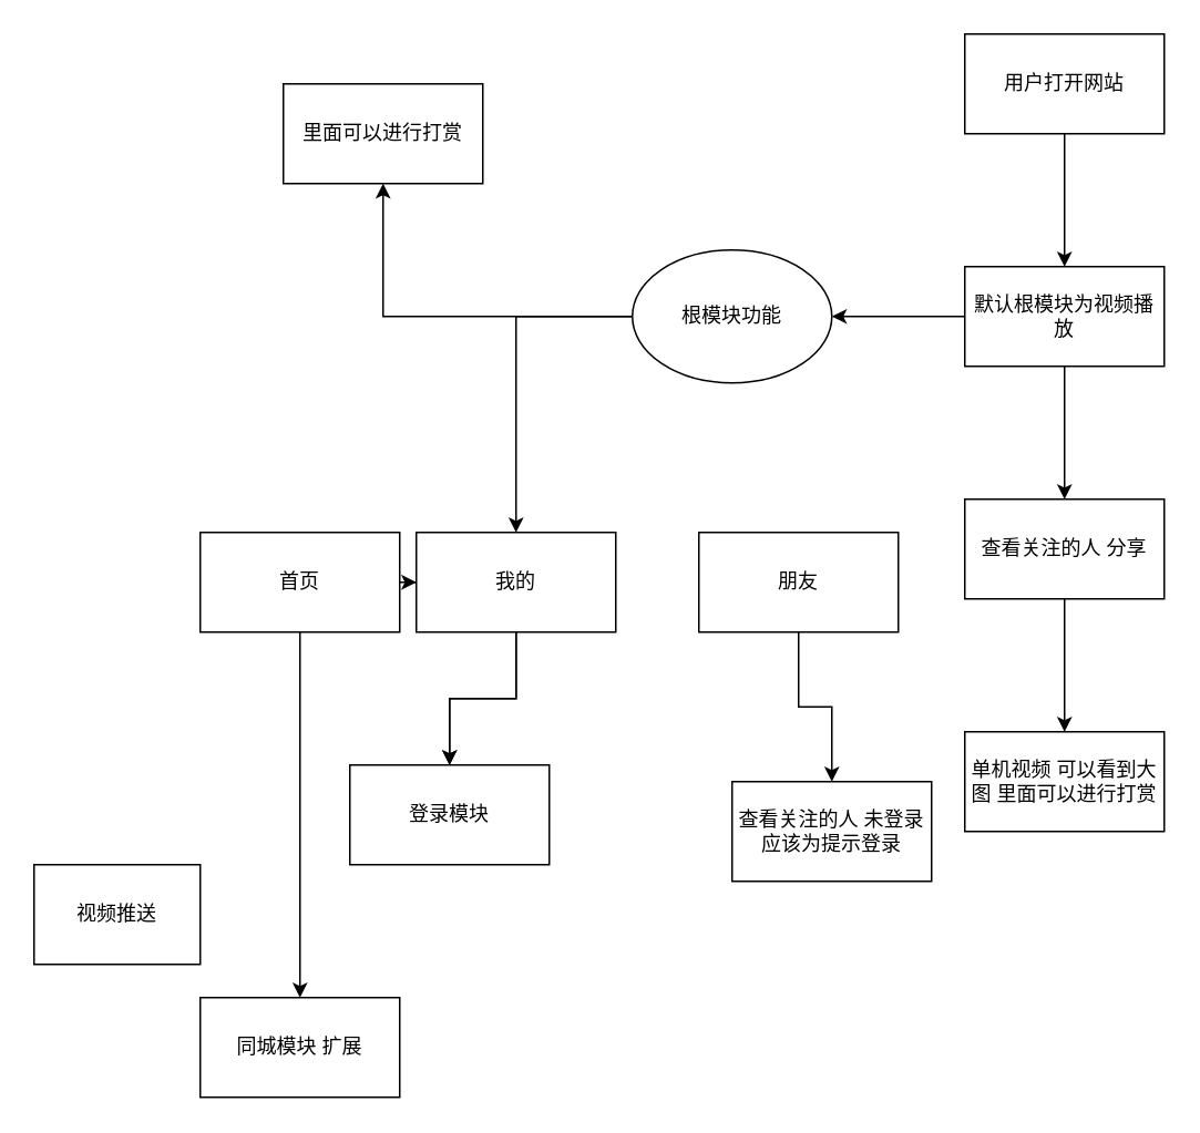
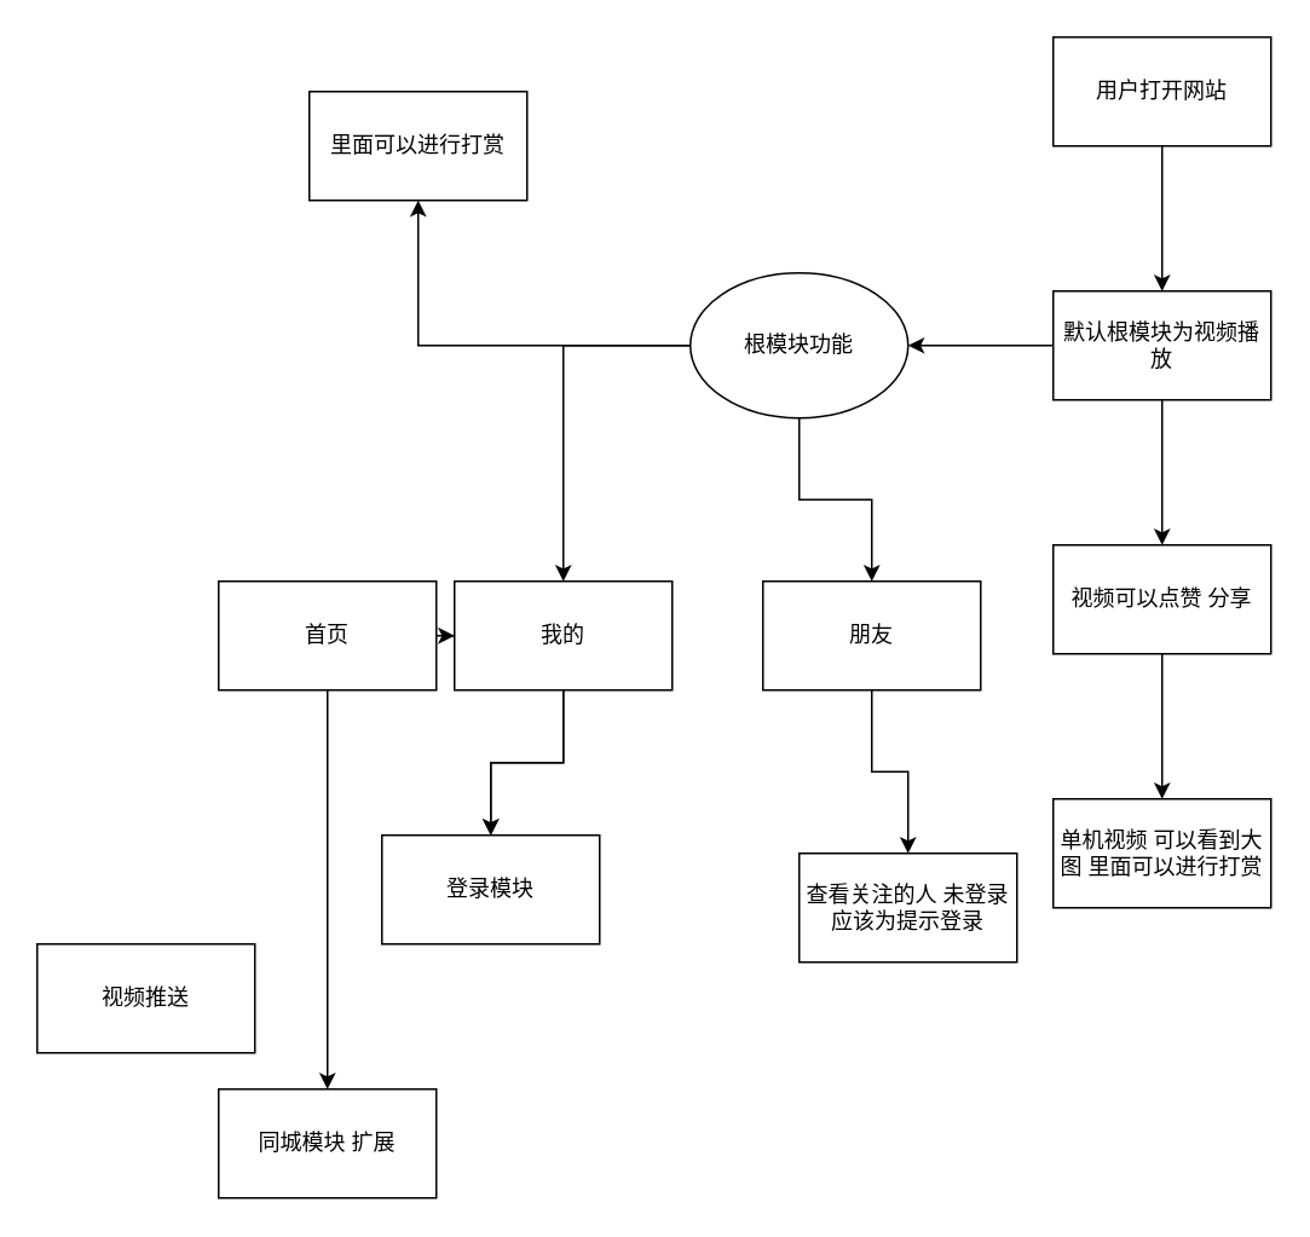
  <mxCell id="0" />
  <mxCell id="1" parent="0" />
  <mxCell id="2" value="" style="edgeStyle=orthogonalEdgeStyle;rounded=0;orthogonalLoop=1;jettySize=auto;html=1;" parent="1" source="3" target="6" edge="1"><mxGeometry relative="1" as="geometry" /></mxCell>
  <mxCell id="3" value="用户打开网站" style="rounded=0;whiteSpace=wrap;html=1;" parent="1" vertex="1"><mxGeometry x="580" y="20" width="120" height="60" as="geometry" /></mxCell>
  <mxCell id="4" value="" style="edgeStyle=orthogonalEdgeStyle;rounded=0;orthogonalLoop=1;jettySize=auto;html=1;" parent="1" source="6" target="10" edge="1"><mxGeometry relative="1" as="geometry" /></mxCell>
  <mxCell id="5" value="" style="edgeStyle=orthogonalEdgeStyle;rounded=0;orthogonalLoop=1;jettySize=auto;html=1;" parent="1" source="6" target="12" edge="1"><mxGeometry relative="1" as="geometry" /></mxCell>
  <mxCell id="6" value="默认根模块为视频播放" style="whiteSpace=wrap;html=1;rounded=0;" parent="1" vertex="1"><mxGeometry x="580" y="160" width="120" height="60" as="geometry" /></mxCell>
  <mxCell id="7" value="" style="edgeStyle=orthogonalEdgeStyle;rounded=0;orthogonalLoop=1;jettySize=auto;html=1;" parent="1" source="10" target="19" edge="1"><mxGeometry relative="1" as="geometry" /></mxCell>
+ <mxCell id="8" value="" style="edgeStyle=orthogonalEdgeStyle;rounded=0;orthogonalLoop=1;jettySize=auto;html=1;" parent="1" source="10" target="21" edge="1"><mxGeometry relative="1" as="geometry" /></mxCell>
  <mxCell id="9" value="" style="edgeStyle=orthogonalEdgeStyle;rounded=0;orthogonalLoop=1;jettySize=auto;html=1;" edge="1" parent="1" source="10" target="26"><mxGeometry relative="1" as="geometry" /></mxCell>
  <mxCell id="10" value="根模块功能" style="ellipse;whiteSpace=wrap;html=1;rounded=0;" parent="1" vertex="1"><mxGeometry x="380" y="150" width="120" height="80" as="geometry" /></mxCell>
  <mxCell id="11" value="" style="edgeStyle=orthogonalEdgeStyle;rounded=0;orthogonalLoop=1;jettySize=auto;html=1;" parent="1" source="12" target="13" edge="1"><mxGeometry relative="1" as="geometry" /></mxCell>
- <mxCell id="12" value="查看关注的人 分享" style="whiteSpace=wrap;html=1;rounded=0;" parent="1" vertex="1"><mxGeometry x="580" y="300" width="120" height="60" as="geometry" /></mxCell>
+ <mxCell id="12" value="视频可以点赞 分享" style="whiteSpace=wrap;html=1;rounded=0;" parent="1" vertex="1"><mxGeometry x="580" y="300" width="120" height="60" as="geometry" /></mxCell>
  <mxCell id="13" value="单机视频 可以看到大图 里面可以进行打赏" style="whiteSpace=wrap;html=1;rounded=0;" parent="1" vertex="1"><mxGeometry x="580" y="440" width="120" height="60" as="geometry" /></mxCell>
  <mxCell id="14" value="" style="edgeStyle=orthogonalEdgeStyle;rounded=0;orthogonalLoop=1;jettySize=auto;html=1;" parent="1" source="16" target="19" edge="1"><mxGeometry relative="1" as="geometry" /></mxCell>
  <mxCell id="15" value="" style="edgeStyle=orthogonalEdgeStyle;rounded=0;orthogonalLoop=1;jettySize=auto;html=1;" parent="1" source="16" target="23" edge="1"><mxGeometry relative="1" as="geometry" /></mxCell>
  <mxCell id="16" value="首页" style="whiteSpace=wrap;html=1;rounded=0;" parent="1" vertex="1"><mxGeometry x="120" y="320" width="120" height="60" as="geometry" /></mxCell>
  <mxCell id="17" value="" style="edgeStyle=orthogonalEdgeStyle;rounded=0;orthogonalLoop=1;jettySize=auto;html=1;" parent="1" source="19" target="24" edge="1"><mxGeometry relative="1" as="geometry" /></mxCell>
  <mxCell id="18" value="" style="edgeStyle=orthogonalEdgeStyle;rounded=0;orthogonalLoop=1;jettySize=auto;html=1;" edge="1" parent="1" source="19" target="24"><mxGeometry relative="1" as="geometry" /></mxCell>
  <mxCell id="19" value="我的" style="whiteSpace=wrap;html=1;rounded=0;" parent="1" vertex="1"><mxGeometry x="250" y="320" width="120" height="60" as="geometry" /></mxCell>
  <mxCell id="20" value="" style="edgeStyle=orthogonalEdgeStyle;rounded=0;orthogonalLoop=1;jettySize=auto;html=1;" parent="1" source="21" target="25" edge="1"><mxGeometry relative="1" as="geometry" /></mxCell>
  <mxCell id="21" value="朋友" style="whiteSpace=wrap;html=1;rounded=0;" parent="1" vertex="1"><mxGeometry x="420" y="320" width="120" height="60" as="geometry" /></mxCell>
- <mxCell id="22" value="视频推送" style="whiteSpace=wrap;html=1;rounded=0;" parent="1" vertex="1"><mxGeometry x="20" y="520" width="100" height="60" as="geometry" /></mxCell>
+ <mxCell id="22" value="视频推送" style="whiteSpace=wrap;html=1;rounded=0;" parent="1" vertex="1"><mxGeometry x="20" y="520" width="120" height="60" as="geometry" /></mxCell>
  <mxCell id="23" value="同城模块 扩展" style="whiteSpace=wrap;html=1;rounded=0;" parent="1" vertex="1"><mxGeometry x="120" y="600" width="120" height="60" as="geometry" /></mxCell>
  <mxCell id="24" value="登录模块" style="whiteSpace=wrap;html=1;rounded=0;" parent="1" vertex="1"><mxGeometry x="210" y="460" width="120" height="60" as="geometry" /></mxCell>
  <mxCell id="25" value="查看关注的人 未登录应该为提示登录" style="whiteSpace=wrap;html=1;rounded=0;" parent="1" vertex="1"><mxGeometry x="440" y="470" width="120" height="60" as="geometry" /></mxCell>
  <mxCell id="26" value="里面可以进行打赏" style="whiteSpace=wrap;html=1;rounded=0;" vertex="1" parent="1"><mxGeometry x="170" y="50" width="120" height="60" as="geometry" /></mxCell>
